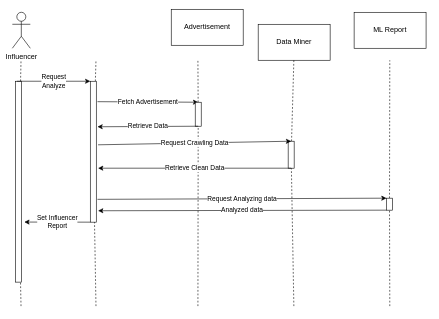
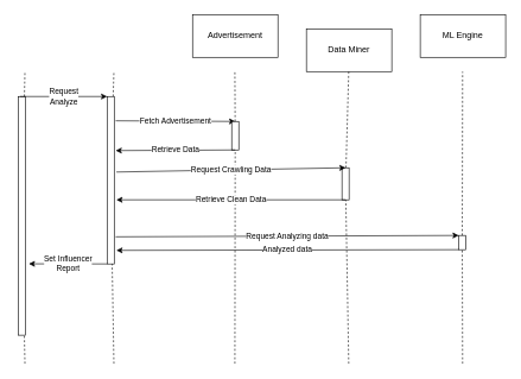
  <mxCell id="0" />
  <mxCell id="1" parent="0" />
- <mxCell id="2" value="Influencer" style="shape=umlActor;verticalLabelPosition=bottom;labelBackgroundColor=#ffffff;verticalAlign=top;html=1;outlineConnect=0;" vertex="1" parent="1"><mxGeometry x="20" y="20" width="30" height="60" as="geometry" /></mxCell>
  <mxCell id="3" value="" style="endArrow=none;dashed=1;html=1;" edge="1" parent="1" source="4"><mxGeometry width="50" height="50" relative="1" as="geometry"><mxPoint x="34.5" y="510" as="sourcePoint" /><mxPoint x="34.5" y="100" as="targetPoint" /></mxGeometry></mxCell>
  <mxCell id="4" value="" style="rounded=0;whiteSpace=wrap;html=1;" vertex="1" parent="1"><mxGeometry x="25" y="135" width="10" height="335" as="geometry" /></mxCell>
  <mxCell id="5" value="" style="endArrow=none;dashed=1;html=1;" edge="1" parent="1" target="4"><mxGeometry width="50" height="50" relative="1" as="geometry"><mxPoint x="34.5" y="510" as="sourcePoint" /><mxPoint x="34.5" y="100" as="targetPoint" /></mxGeometry></mxCell>
  <mxCell id="6" value="" style="endArrow=none;dashed=1;html=1;" edge="1" parent="1" source="8"><mxGeometry width="50" height="50" relative="1" as="geometry"><mxPoint x="159.5" y="510" as="sourcePoint" /><mxPoint x="159.5" y="100" as="targetPoint" /></mxGeometry></mxCell>
  <mxCell id="7" value="&lt;div&gt;Request&lt;/div&gt;&lt;div&gt;Analyze&lt;br&gt;&lt;/div&gt;" style="endArrow=classic;html=1;exitX=0.25;exitY=0;exitDx=0;exitDy=0;entryX=0;entryY=0;entryDx=0;entryDy=0;" edge="1" parent="1" source="4" target="8"><mxGeometry x="-0.002" width="50" height="50" relative="1" as="geometry"><mxPoint x="260" y="160" as="sourcePoint" /><mxPoint x="320" y="135" as="targetPoint" /><mxPoint as="offset" /></mxGeometry></mxCell>
  <mxCell id="8" value="" style="rounded=0;whiteSpace=wrap;html=1;" vertex="1" parent="1"><mxGeometry x="150" y="135" width="10" height="235" as="geometry" /></mxCell>
  <mxCell id="9" value="" style="endArrow=none;dashed=1;html=1;" edge="1" parent="1" target="8"><mxGeometry width="50" height="50" relative="1" as="geometry"><mxPoint x="159.5" y="510" as="sourcePoint" /><mxPoint x="159.5" y="100" as="targetPoint" /></mxGeometry></mxCell>
  <mxCell id="10" value="Fetch Advertisement" style="endArrow=classic;html=1;exitX=1.2;exitY=0.145;exitDx=0;exitDy=0;entryX=0.5;entryY=0;entryDx=0;entryDy=0;exitPerimeter=0;" edge="1" parent="1" source="8" target="13"><mxGeometry width="50" height="50" relative="1" as="geometry"><mxPoint x="220" y="200" as="sourcePoint" /><mxPoint x="330" y="160" as="targetPoint" /></mxGeometry></mxCell>
- <mxCell id="11" value="Advertisement" style="rounded=0;whiteSpace=wrap;html=1;" vertex="1" parent="1"><mxGeometry x="285" y="15" width="120" height="60" as="geometry" /></mxCell>
+ <mxCell id="11" value="Advertisement" style="rounded=0;whiteSpace=wrap;html=1;" vertex="1" parent="1"><mxGeometry x="270" y="20" width="120" height="60" as="geometry" /></mxCell>
  <mxCell id="12" value="" style="endArrow=none;dashed=1;html=1;" edge="1" parent="1" source="13"><mxGeometry width="50" height="50" relative="1" as="geometry"><mxPoint x="329.5" y="510" as="sourcePoint" /><mxPoint x="329.5" y="100" as="targetPoint" /></mxGeometry></mxCell>
  <mxCell id="13" value="" style="rounded=0;whiteSpace=wrap;html=1;" vertex="1" parent="1"><mxGeometry x="325" y="170" width="10" height="40" as="geometry" /></mxCell>
  <mxCell id="14" value="" style="endArrow=none;dashed=1;html=1;" edge="1" parent="1" target="13"><mxGeometry width="50" height="50" relative="1" as="geometry"><mxPoint x="329.5" y="510" as="sourcePoint" /><mxPoint x="329.5" y="100" as="targetPoint" /></mxGeometry></mxCell>
  <mxCell id="15" value="Retrieve Data" style="endArrow=classic;html=1;exitX=0.5;exitY=1;exitDx=0;exitDy=0;entryX=1.2;entryY=0.323;entryDx=0;entryDy=0;entryPerimeter=0;" edge="1" parent="1" source="13" target="8"><mxGeometry width="50" height="50" relative="1" as="geometry"><mxPoint x="200" y="280" as="sourcePoint" /><mxPoint x="250" y="230" as="targetPoint" /></mxGeometry></mxCell>
  <mxCell id="16" value="Data Miner" style="rounded=0;whiteSpace=wrap;html=1;" vertex="1" parent="1"><mxGeometry x="430" y="40" width="120" height="60" as="geometry" /></mxCell>
  <mxCell id="17" value="" style="endArrow=none;dashed=1;html=1;" edge="1" parent="1" source="18"><mxGeometry width="50" height="50" relative="1" as="geometry"><mxPoint x="489.5" y="510" as="sourcePoint" /><mxPoint x="489.5" y="100" as="targetPoint" /></mxGeometry></mxCell>
  <mxCell id="18" value="" style="rounded=0;whiteSpace=wrap;html=1;" vertex="1" parent="1"><mxGeometry x="480" y="235" width="10" height="45" as="geometry" /></mxCell>
  <mxCell id="19" value="" style="endArrow=none;dashed=1;html=1;" edge="1" parent="1" target="18"><mxGeometry width="50" height="50" relative="1" as="geometry"><mxPoint x="489.5" y="510" as="sourcePoint" /><mxPoint x="489.5" y="100" as="targetPoint" /></mxGeometry></mxCell>
  <mxCell id="20" value="Request Crawling Data" style="endArrow=classic;html=1;entryX=0.5;entryY=0;entryDx=0;entryDy=0;exitX=1.3;exitY=0.451;exitDx=0;exitDy=0;exitPerimeter=0;" edge="1" parent="1" source="8" target="18"><mxGeometry width="50" height="50" relative="1" as="geometry"><mxPoint x="260" y="300" as="sourcePoint" /><mxPoint x="310" y="250" as="targetPoint" /></mxGeometry></mxCell>
  <mxCell id="21" value="Retrieve Clean Data" style="endArrow=classic;html=1;exitX=0.5;exitY=1;exitDx=0;exitDy=0;entryX=1.3;entryY=0.617;entryDx=0;entryDy=0;entryPerimeter=0;" edge="1" parent="1" source="18" target="8"><mxGeometry width="50" height="50" relative="1" as="geometry"><mxPoint x="240" y="320" as="sourcePoint" /><mxPoint x="290" y="270" as="targetPoint" /></mxGeometry></mxCell>
- <mxCell id="22" value="ML Report" style="rounded=0;whiteSpace=wrap;html=1;" vertex="1" parent="1"><mxGeometry x="590" y="20" width="120" height="60" as="geometry" /></mxCell>
+ <mxCell id="22" value="ML Engine" style="rounded=0;whiteSpace=wrap;html=1;" vertex="1" parent="1"><mxGeometry x="590" y="20" width="120" height="60" as="geometry" /></mxCell>
  <mxCell id="23" value="" style="endArrow=none;dashed=1;html=1;" edge="1" parent="1" source="25"><mxGeometry width="50" height="50" relative="1" as="geometry"><mxPoint x="649.5" y="510" as="sourcePoint" /><mxPoint x="649.5" y="100" as="targetPoint" /></mxGeometry></mxCell>
  <mxCell id="24" value="Request Analyzing data" style="endArrow=classic;html=1;entryX=0;entryY=0;entryDx=0;entryDy=0;exitX=1.2;exitY=0.838;exitDx=0;exitDy=0;exitPerimeter=0;" edge="1" parent="1" source="8" target="25"><mxGeometry width="50" height="50" relative="1" as="geometry"><mxPoint x="180" y="331.915" as="sourcePoint" /><mxPoint x="324" y="335" as="targetPoint" /></mxGeometry></mxCell>
  <mxCell id="25" value="" style="rounded=0;whiteSpace=wrap;html=1;" vertex="1" parent="1"><mxGeometry x="644" y="330" width="10" height="20" as="geometry" /></mxCell>
  <mxCell id="26" value="" style="endArrow=none;dashed=1;html=1;" edge="1" parent="1" target="25"><mxGeometry width="50" height="50" relative="1" as="geometry"><mxPoint x="649.5" y="510" as="sourcePoint" /><mxPoint x="649.5" y="100" as="targetPoint" /></mxGeometry></mxCell>
  <mxCell id="27" value="Analyzed data" style="endArrow=classic;html=1;exitX=0;exitY=1;exitDx=0;exitDy=0;entryX=1.3;entryY=0.919;entryDx=0;entryDy=0;entryPerimeter=0;" edge="1" parent="1" source="25" target="8"><mxGeometry width="50" height="50" relative="1" as="geometry"><mxPoint x="390" y="460" as="sourcePoint" /><mxPoint x="250" y="370" as="targetPoint" /></mxGeometry></mxCell>
  <mxCell id="28" value="&lt;div&gt;Set Influencer&lt;/div&gt;&lt;div&gt;Report&lt;/div&gt;" style="endArrow=classic;html=1;exitX=0;exitY=1;exitDx=0;exitDy=0;entryX=1.5;entryY=0.701;entryDx=0;entryDy=0;entryPerimeter=0;" edge="1" parent="1" source="8" target="4"><mxGeometry width="50" height="50" relative="1" as="geometry"><mxPoint x="190" y="580" as="sourcePoint" /><mxPoint x="240" y="530" as="targetPoint" /></mxGeometry></mxCell>
